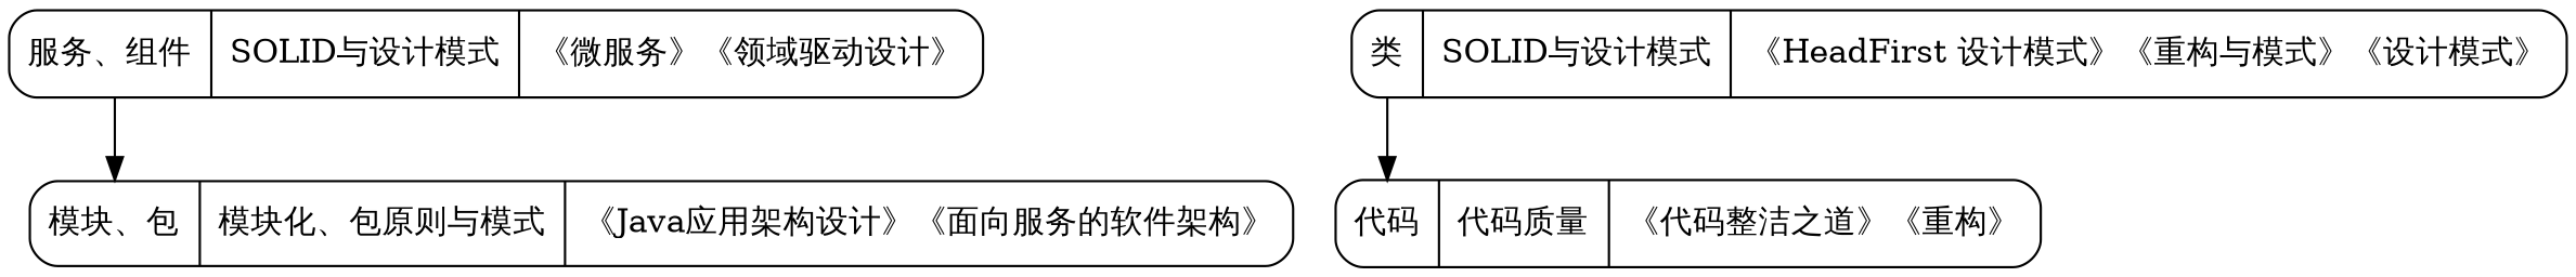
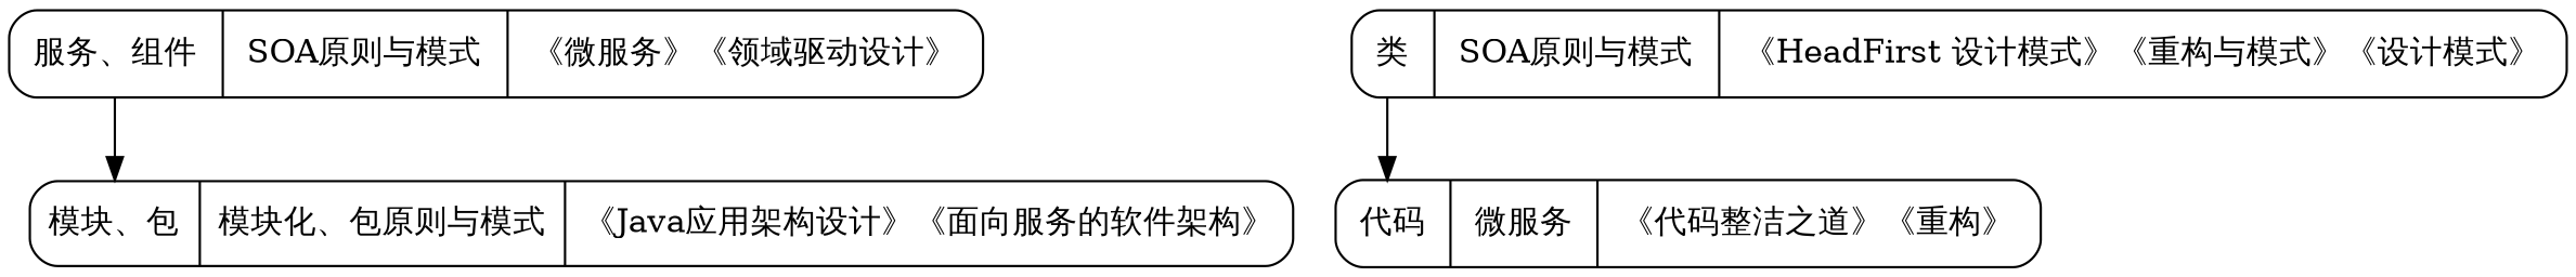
  digraph {
    compound=true
    fixedsize=true
    node [shape=Mrecord]
    edge [headport=f0 tailport=f0]
-   n1 [label="<f0> 服务、组件 |<f1> SOLID与设计模式 | 《微服务》《领域驱动设计》"]
+   n1 [label="<f0> 服务、组件 |<f1> SOA原则与模式 | 《微服务》《领域驱动设计》"]
    n2 [label="<f0> 模块、包 |<f1> 模块化、包原则与模式 | 《Java应用架构设计》《面向服务的软件架构》"]
-   n3 [label="<f0> 类   |<f1> SOLID与设计模式 | <f2> 《HeadFirst 设计模式》《重构与模式》《设计模式》"]
-   n4 [label="<f0> 代码 |<f1> 代码质量 | <f2> 《代码整洁之道》《重构》"]
+   n3 [label="<f0> 类   |<f1> SOA原则与模式 | <f2> 《HeadFirst 设计模式》《重构与模式》《设计模式》"]
+   n4 [label="<f0> 代码 |<f1> 微服务 | <f2> 《代码整洁之道》《重构》"]
    n1 -> n2
    n3 -> n4
  }
